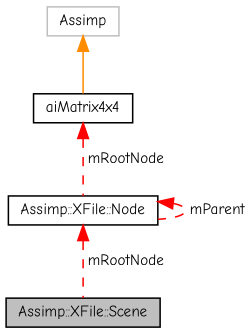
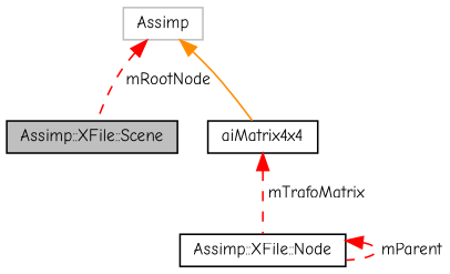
  digraph {
    fontname="Comic Neue"
    node [color=black fillcolor=white fontname="Comic Neue" fontsize=10 shape=record style=filled]
    edge [color=red dir=back fontname="Comic Neue" fontsize=10 labelfontname=Helvetica labelfontsize=10 style=dashed]
    n1 [fillcolor=grey75 fontcolor=black height=0.2 label="Assimp::XFile::Scene" width=0.4]
    n2 [height=0.2 label="Assimp::XFile::Node" width=0.4]
    n3 [height=0.2 label=aiMatrix4x4 width=0.4]
    n4 [color=grey75 height=0.2 label=Assimp width=0.4]
-   n2 -> n1 [label=" mRootNode"]
+   n4 -> n1 [label=" mRootNode"]
    n2 -> n2 [label=" mParent"]
-   n3 -> n2 [label=" mRootNode"]
+   n3 -> n2 [label=" mTrafoMatrix"]
    n4 -> n3 [color=darkorange style=solid]
  }
